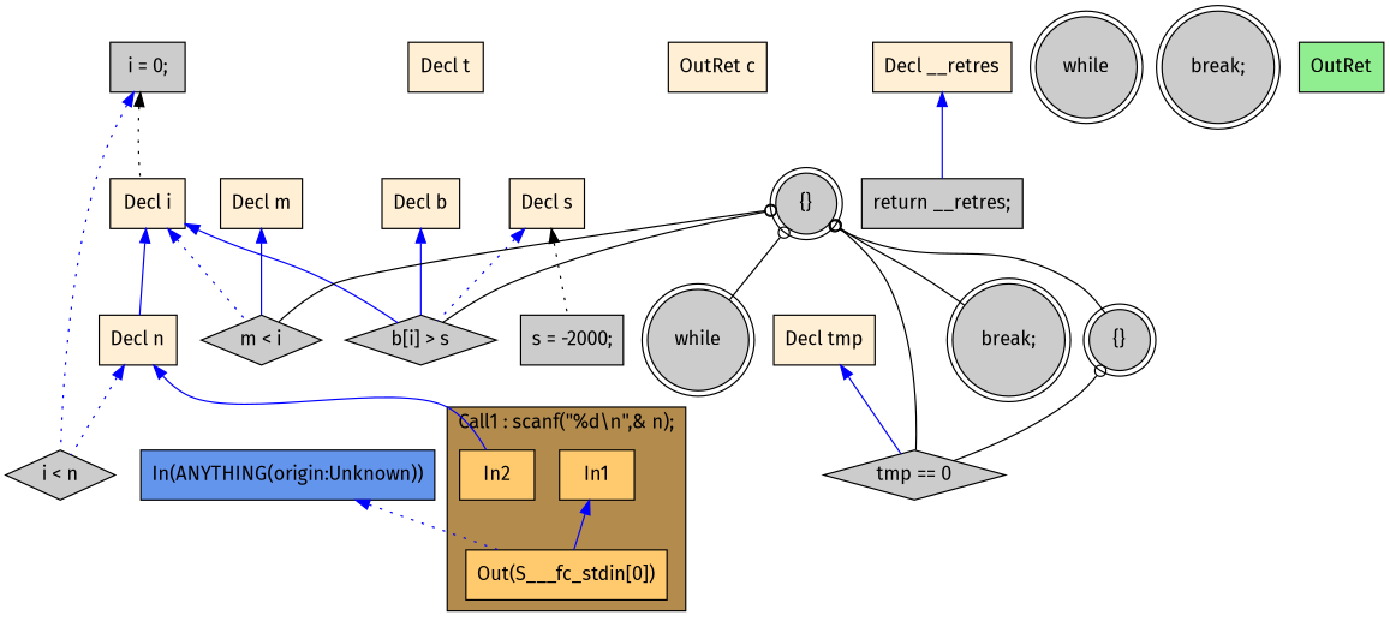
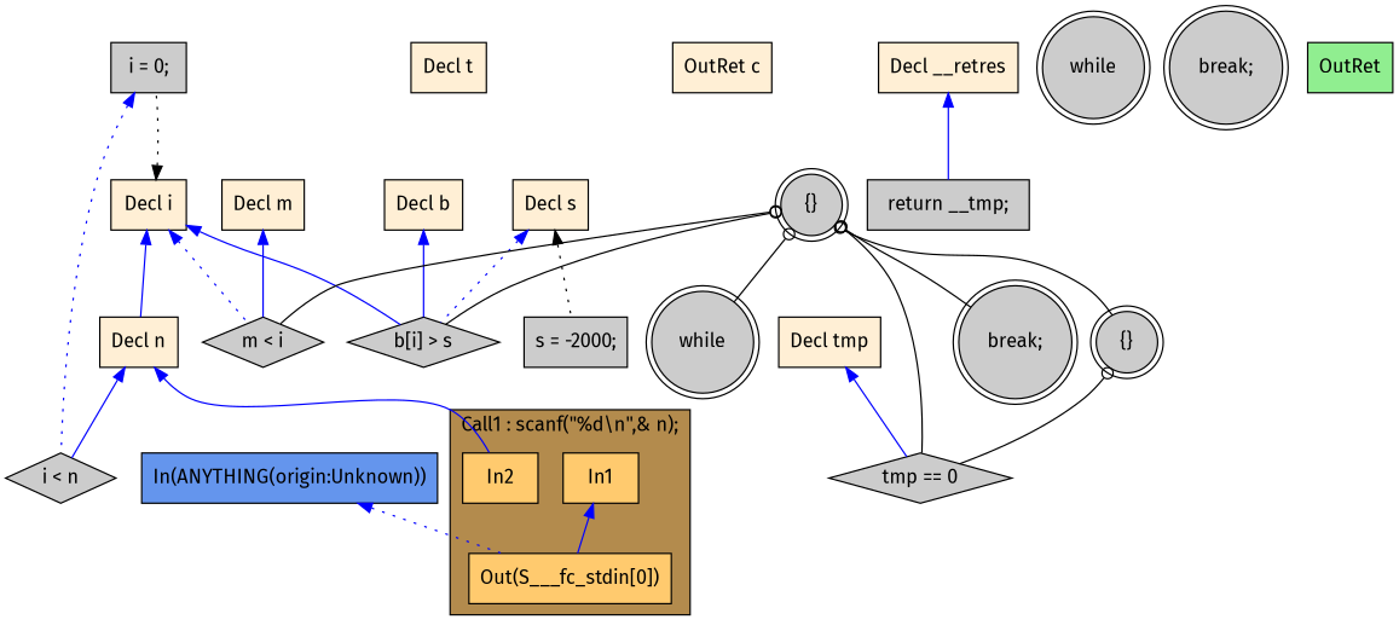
  digraph {
    fontname="Fira Sans"
    rankdir=TB
    node [fillcolor="#CCCCCC" fontname="Fira Sans" shape=box style=filled]
    edge [color="#0000FF" dir=back fontname="Fira Sans"]
    n1 [fillcolor="#FFCA6E" label=In1]
    n2 [fillcolor="#FFCA6E" label=In2]
    n3 [fillcolor="#FFCA6E" label="Out(S___fc_stdin[0])"]
    n4 [fillcolor="#FFEFD5" label="Decl i"]
    n5 [label="i = 0;"]
    n6 [label="m < i" shape=diamond]
    n7 [label="b[i] > s" shape=diamond]
    n8 [fillcolor="#FFEFD5" label="Decl n"]
    n9 [label="i < n" shape=diamond]
    n10 [fillcolor="#FFEFD5" label="Decl m"]
    n11 [fillcolor="#FFEFD5" label="Decl t"]
    n12 [fillcolor="#FFEFD5" label="OutRet c"]
    n13 [fillcolor="#FFEFD5" label="Decl b"]
    n14 [fillcolor="#FFEFD5" label="Decl s"]
    n15 [label="s = -2000;"]
    n16 [fillcolor="#FFEFD5" label="Decl tmp"]
    n17 [label="tmp == 0" shape=diamond]
    n18 [fillcolor="#FFEFD5" label="Decl __retres"]
-   n19 [label="return __retres;"]
+   n19 [label="return __tmp;"]
    n20 [label=while shape=doublecircle]
    n21 [label="{}" shape=doublecircle]
    n22 [label=while shape=doublecircle]
    n23 [label="break;" shape=doublecircle]
    n24 [label="{}" shape=doublecircle]
    n25 [label="break;" shape=doublecircle]
    n26 [fillcolor="#90EE90" label=OutRet]
    n27 [fillcolor="#6495ED" label="In(ANYTHING(origin:Unknown))"]
    subgraph cluster_1 {
      fillcolor="#B38B4D"
      label="Call1 : scanf(\"%d\\n\",& n);"
      style=filled
      n1
      n2
      n3
    }
    n1 -> n3
-   n5 -> n4 [color="#000000" style=dotted]
+   n4 -> n5 [color="#000000" style=dotted]
    n4 -> n6 [style=dotted]
    n4 -> n7
    n4 -> n8
    n5 -> n9 [style=dotted]
    n8 -> n2
-   n8 -> n9 [style=dotted]
+   n8 -> n9
    n10 -> n6
    n13 -> n7
    n14 -> n7 [style=dotted]
    n14 -> n15 [color="#000000" style=dotted]
    n16 -> n17
    n18 -> n19
    n21 -> n6 [arrowtail=odot color="#000000"]
    n21 -> n7 [arrowtail=odot color="#000000"]
    n21 -> n17 [arrowtail=odot color="#000000"]
    n21 -> n22 [arrowtail=odot color="#000000"]
    n21 -> n23 [arrowtail=odot color="#000000"]
    n21 -> n24 [arrowtail=odot color="#000000"]
    n24 -> n17 [arrowtail=odot color="#000000"]
    n27 -> n3 [style=dotted]
  }
